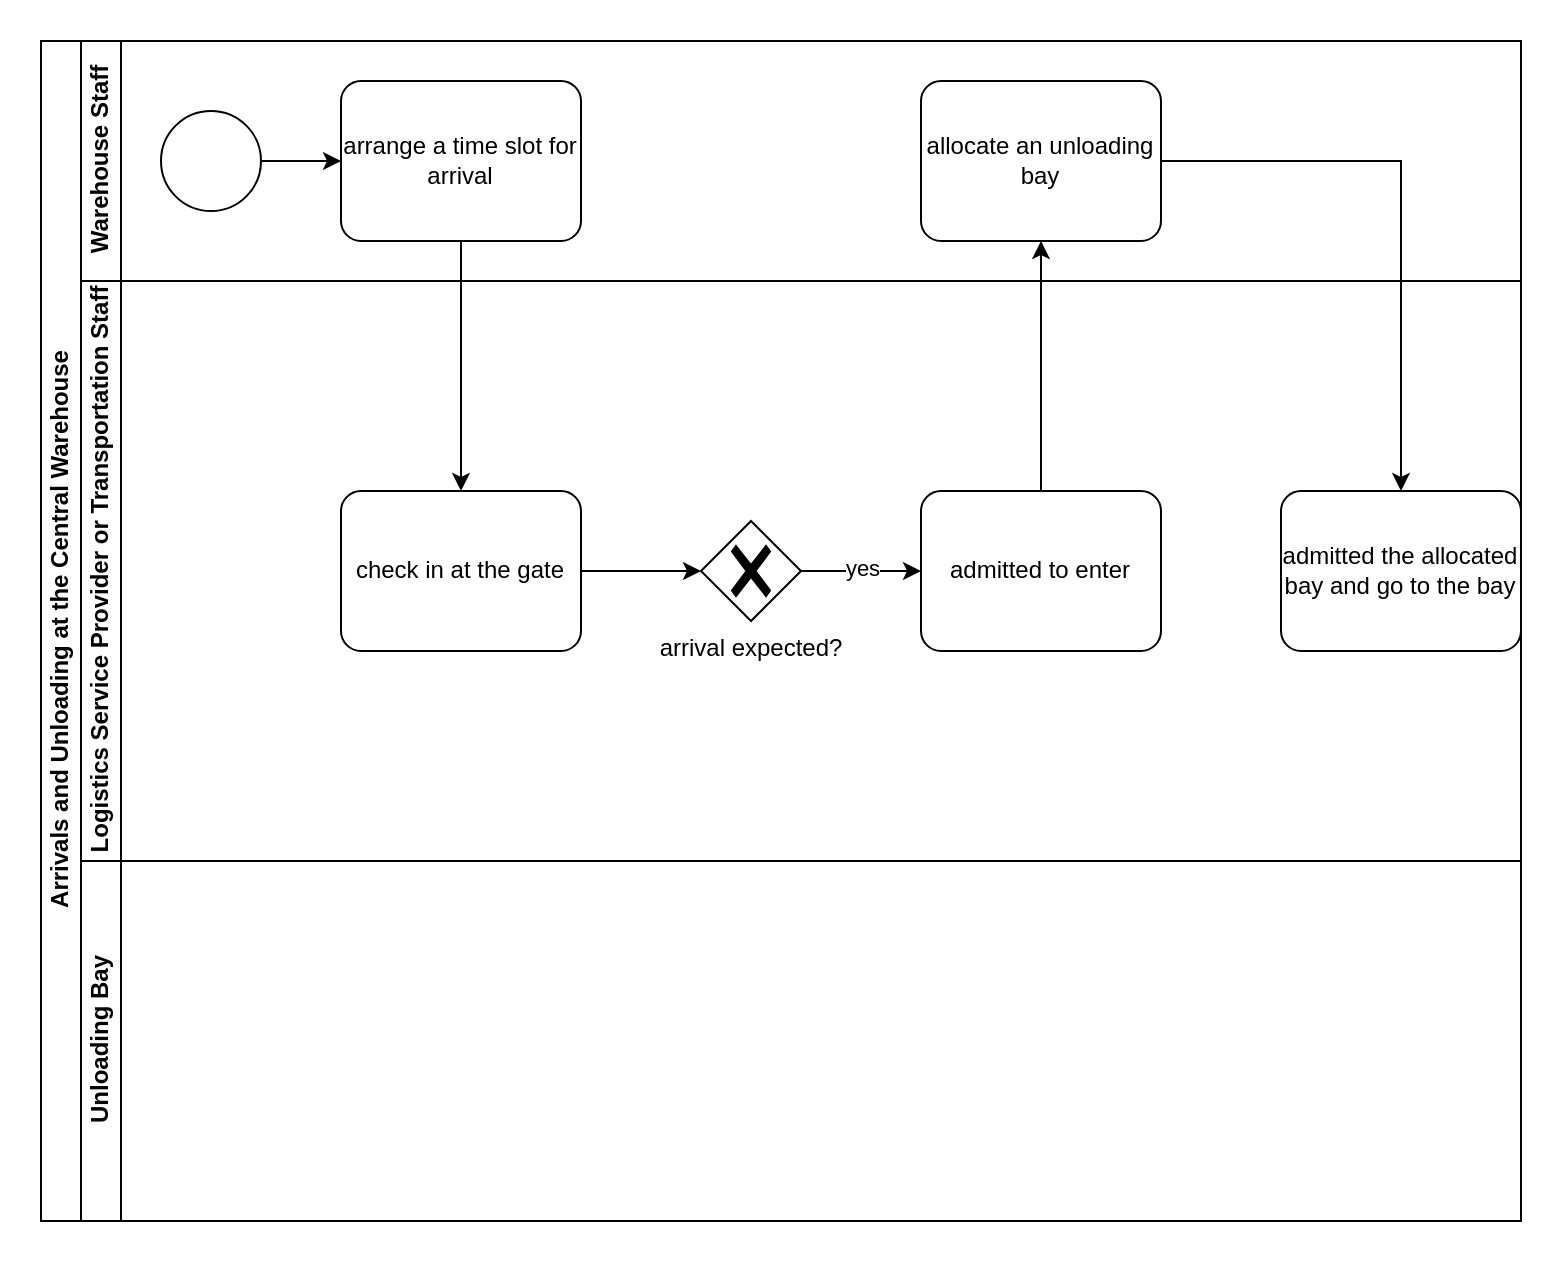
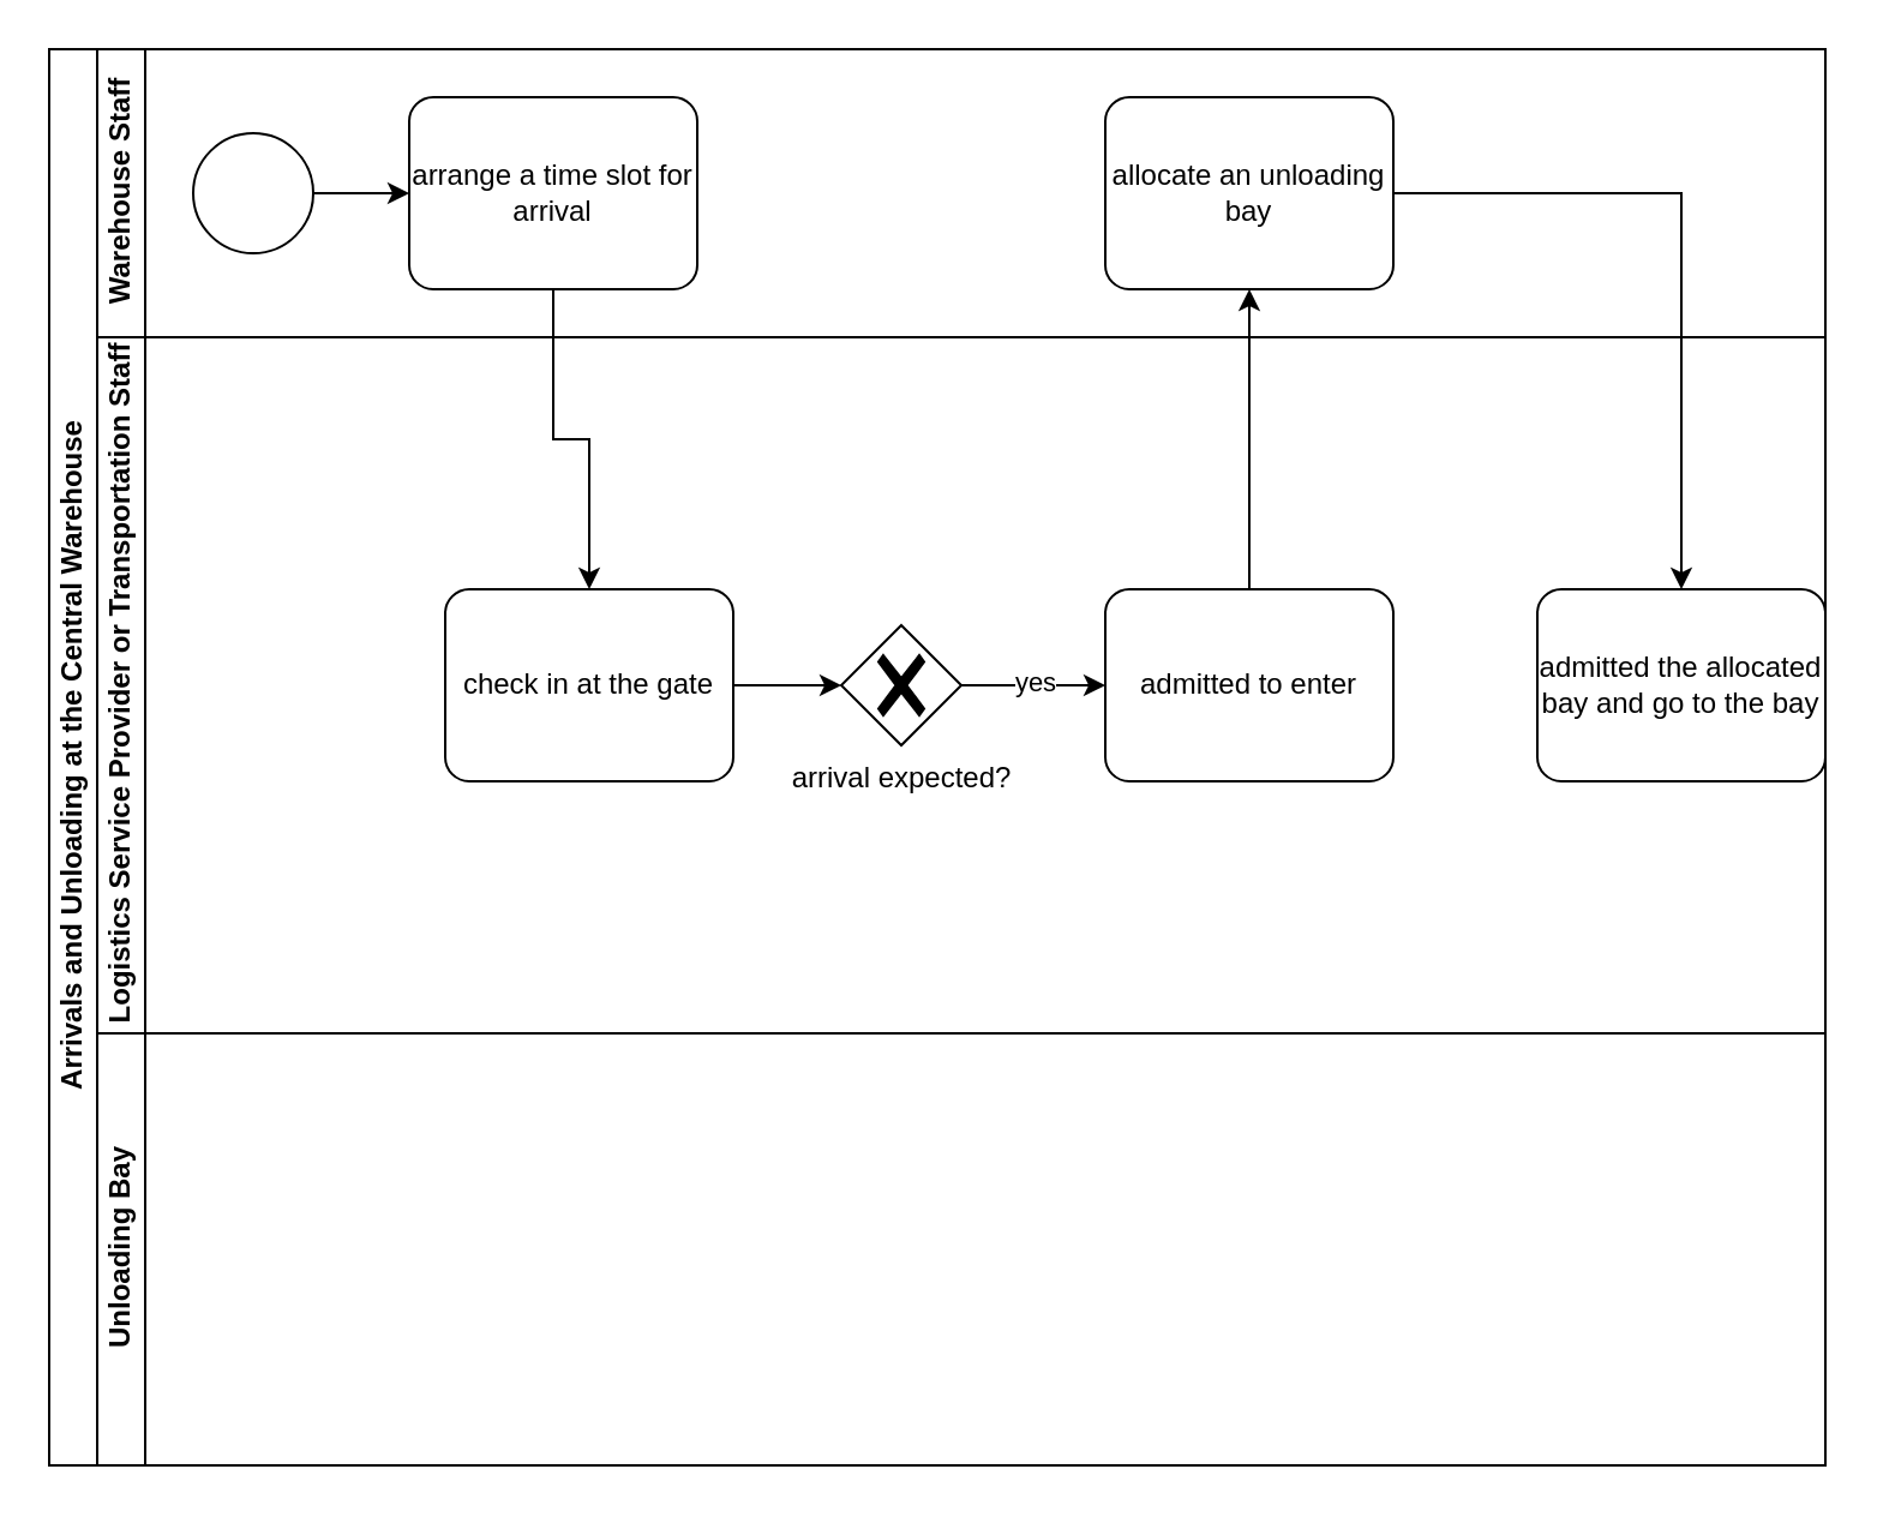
  <mxCell id="0" />
  <mxCell id="1" parent="0" />
  <mxCell id="2" value="Arrivals and Unloading at the Central Warehouse" style="swimlane;html=1;childLayout=stackLayout;resizeParent=1;resizeParentMax=0;horizontal=0;startSize=20;horizontalStack=0;" parent="1" vertex="1"><mxGeometry x="20" y="20" width="740" height="590" as="geometry" /></mxCell>
  <mxCell id="3" value="Warehouse Staff" style="swimlane;html=1;startSize=20;horizontal=0;" parent="2" vertex="1"><mxGeometry x="20" width="720" height="120" as="geometry" /></mxCell>
  <mxCell id="4" style="edgeStyle=orthogonalEdgeStyle;rounded=0;orthogonalLoop=1;jettySize=auto;html=1;" edge="1" parent="3" source="5" target="6"><mxGeometry relative="1" as="geometry" /></mxCell>
  <mxCell id="5" value="" style="points=[[0.145,0.145,0],[0.5,0,0],[0.855,0.145,0],[1,0.5,0],[0.855,0.855,0],[0.5,1,0],[0.145,0.855,0],[0,0.5,0]];shape=mxgraph.bpmn.event;html=1;verticalLabelPosition=bottom;labelBackgroundColor=#ffffff;verticalAlign=top;align=center;perimeter=ellipsePerimeter;outlineConnect=0;aspect=fixed;outline=standard;symbol=general;" vertex="1" parent="3"><mxGeometry x="40" y="35" width="50" height="50" as="geometry" /></mxCell>
  <mxCell id="6" value="arrange a time slot for arrival" style="points=[[0.25,0,0],[0.5,0,0],[0.75,0,0],[1,0.25,0],[1,0.5,0],[1,0.75,0],[0.75,1,0],[0.5,1,0],[0.25,1,0],[0,0.75,0],[0,0.5,0],[0,0.25,0]];shape=mxgraph.bpmn.task;whiteSpace=wrap;rectStyle=rounded;size=10;html=1;taskMarker=abstract;" vertex="1" parent="3"><mxGeometry x="130" y="20" width="120" height="80" as="geometry" /></mxCell>
  <mxCell id="7" value="allocate an unloading bay" style="points=[[0.25,0,0],[0.5,0,0],[0.75,0,0],[1,0.25,0],[1,0.5,0],[1,0.75,0],[0.75,1,0],[0.5,1,0],[0.25,1,0],[0,0.75,0],[0,0.5,0],[0,0.25,0]];shape=mxgraph.bpmn.task;whiteSpace=wrap;rectStyle=rounded;size=10;html=1;taskMarker=abstract;" vertex="1" parent="3"><mxGeometry x="420" y="20" width="120" height="80" as="geometry" /></mxCell>
  <mxCell id="8" value="Logistics Service Provider or&amp;nbsp;Transportation Staff" style="swimlane;html=1;startSize=20;horizontal=0;" parent="2" vertex="1"><mxGeometry x="20" y="120" width="720" height="290" as="geometry" /></mxCell>
  <mxCell id="9" style="edgeStyle=orthogonalEdgeStyle;rounded=0;orthogonalLoop=1;jettySize=auto;html=1;" edge="1" parent="8" source="10" target="13"><mxGeometry relative="1" as="geometry" /></mxCell>
- <mxCell id="10" value="check in at the gate" style="points=[[0.25,0,0],[0.5,0,0],[0.75,0,0],[1,0.25,0],[1,0.5,0],[1,0.75,0],[0.75,1,0],[0.5,1,0],[0.25,1,0],[0,0.75,0],[0,0.5,0],[0,0.25,0]];shape=mxgraph.bpmn.task;whiteSpace=wrap;rectStyle=rounded;size=10;html=1;taskMarker=abstract;" vertex="1" parent="8"><mxGeometry x="130" y="105" width="120" height="80" as="geometry" /></mxCell>
+ <mxCell id="10" value="check in at the gate" style="points=[[0.25,0,0],[0.5,0,0],[0.75,0,0],[1,0.25,0],[1,0.5,0],[1,0.75,0],[0.75,1,0],[0.5,1,0],[0.25,1,0],[0,0.75,0],[0,0.5,0],[0,0.25,0]];shape=mxgraph.bpmn.task;whiteSpace=wrap;rectStyle=rounded;size=10;html=1;taskMarker=abstract;" vertex="1" parent="8"><mxGeometry x="145" y="105" width="120" height="80" as="geometry" /></mxCell>
  <mxCell id="11" style="edgeStyle=orthogonalEdgeStyle;rounded=0;orthogonalLoop=1;jettySize=auto;html=1;" edge="1" parent="8" source="13" target="14"><mxGeometry relative="1" as="geometry" /></mxCell>
  <mxCell id="12" value="yes" style="edgeLabel;html=1;align=center;verticalAlign=middle;resizable=0;points=[];" vertex="1" connectable="0" parent="11"><mxGeometry y="3" relative="1" as="geometry"><mxPoint y="1" as="offset" /></mxGeometry></mxCell>
  <mxCell id="13" value="arrival&amp;nbsp;expected?" style="points=[[0.25,0.25,0],[0.5,0,0],[0.75,0.25,0],[1,0.5,0],[0.75,0.75,0],[0.5,1,0],[0.25,0.75,0],[0,0.5,0]];shape=mxgraph.bpmn.gateway2;html=1;verticalLabelPosition=bottom;labelBackgroundColor=#ffffff;verticalAlign=top;align=center;perimeter=rhombusPerimeter;outlineConnect=0;outline=none;symbol=none;gwType=exclusive;" vertex="1" parent="8"><mxGeometry x="310" y="120" width="50" height="50" as="geometry" /></mxCell>
  <mxCell id="14" value="admitted to enter" style="points=[[0.25,0,0],[0.5,0,0],[0.75,0,0],[1,0.25,0],[1,0.5,0],[1,0.75,0],[0.75,1,0],[0.5,1,0],[0.25,1,0],[0,0.75,0],[0,0.5,0],[0,0.25,0]];shape=mxgraph.bpmn.task;whiteSpace=wrap;rectStyle=rounded;size=10;html=1;taskMarker=abstract;" vertex="1" parent="8"><mxGeometry x="420" y="105" width="120" height="80" as="geometry" /></mxCell>
  <mxCell id="15" value="admitted the allocated bay and go to the bay" style="points=[[0.25,0,0],[0.5,0,0],[0.75,0,0],[1,0.25,0],[1,0.5,0],[1,0.75,0],[0.75,1,0],[0.5,1,0],[0.25,1,0],[0,0.75,0],[0,0.5,0],[0,0.25,0]];shape=mxgraph.bpmn.task;whiteSpace=wrap;rectStyle=rounded;size=10;html=1;taskMarker=abstract;" vertex="1" parent="8"><mxGeometry x="600" y="105" width="120" height="80" as="geometry" /></mxCell>
  <mxCell id="16" value="Unloading Bay" style="swimlane;html=1;startSize=20;horizontal=0;" parent="2" vertex="1"><mxGeometry x="20" y="410" width="720" height="180" as="geometry" /></mxCell>
  <mxCell id="17" style="edgeStyle=orthogonalEdgeStyle;rounded=0;orthogonalLoop=1;jettySize=auto;html=1;" edge="1" parent="2" source="6" target="10"><mxGeometry relative="1" as="geometry" /></mxCell>
  <mxCell id="18" style="edgeStyle=orthogonalEdgeStyle;rounded=0;orthogonalLoop=1;jettySize=auto;html=1;" edge="1" parent="2" source="14" target="7"><mxGeometry relative="1" as="geometry" /></mxCell>
  <mxCell id="19" style="edgeStyle=orthogonalEdgeStyle;rounded=0;orthogonalLoop=1;jettySize=auto;html=1;" edge="1" parent="2" source="7" target="15"><mxGeometry relative="1" as="geometry" /></mxCell>
